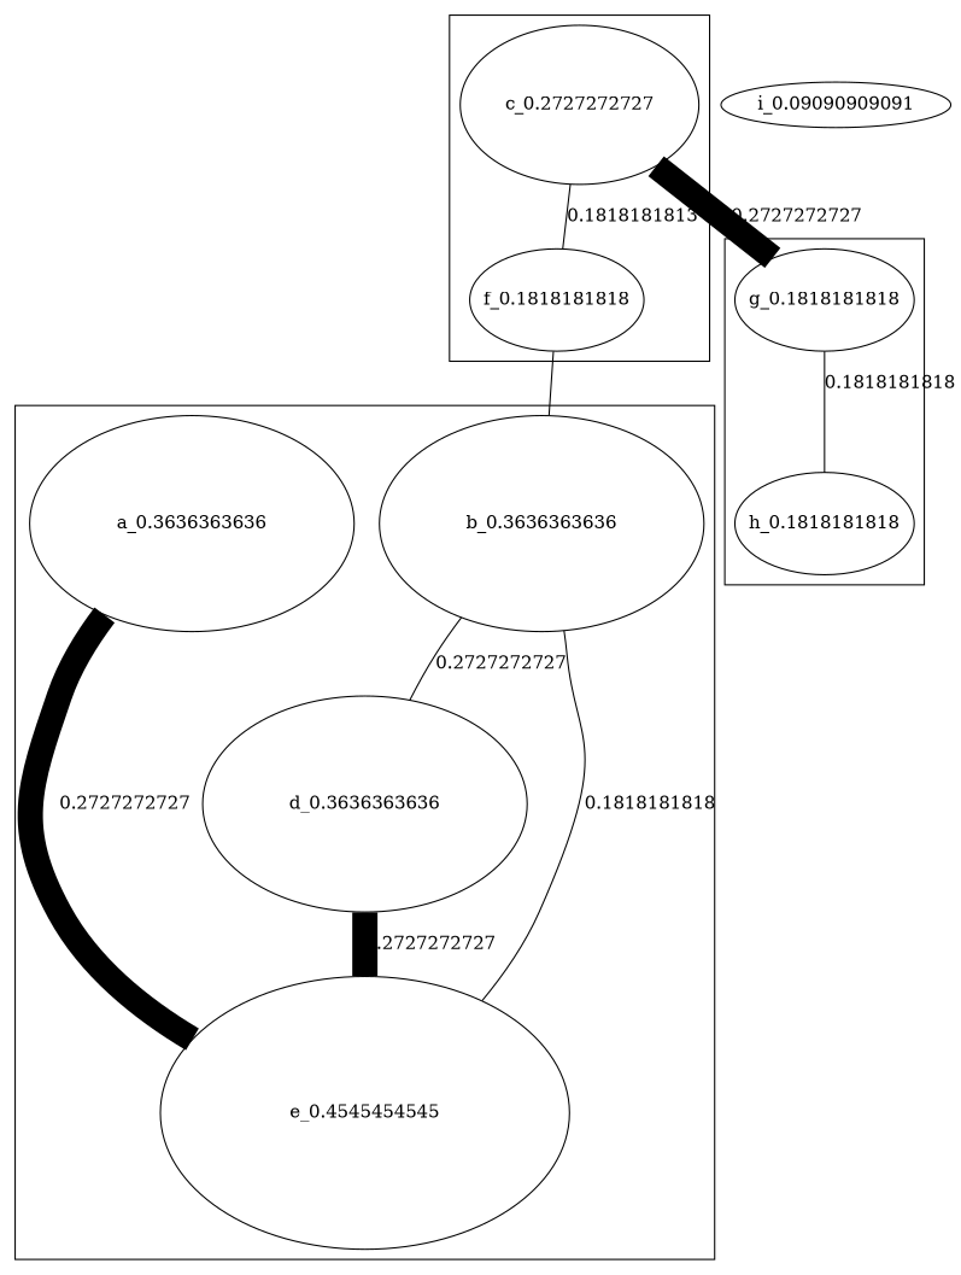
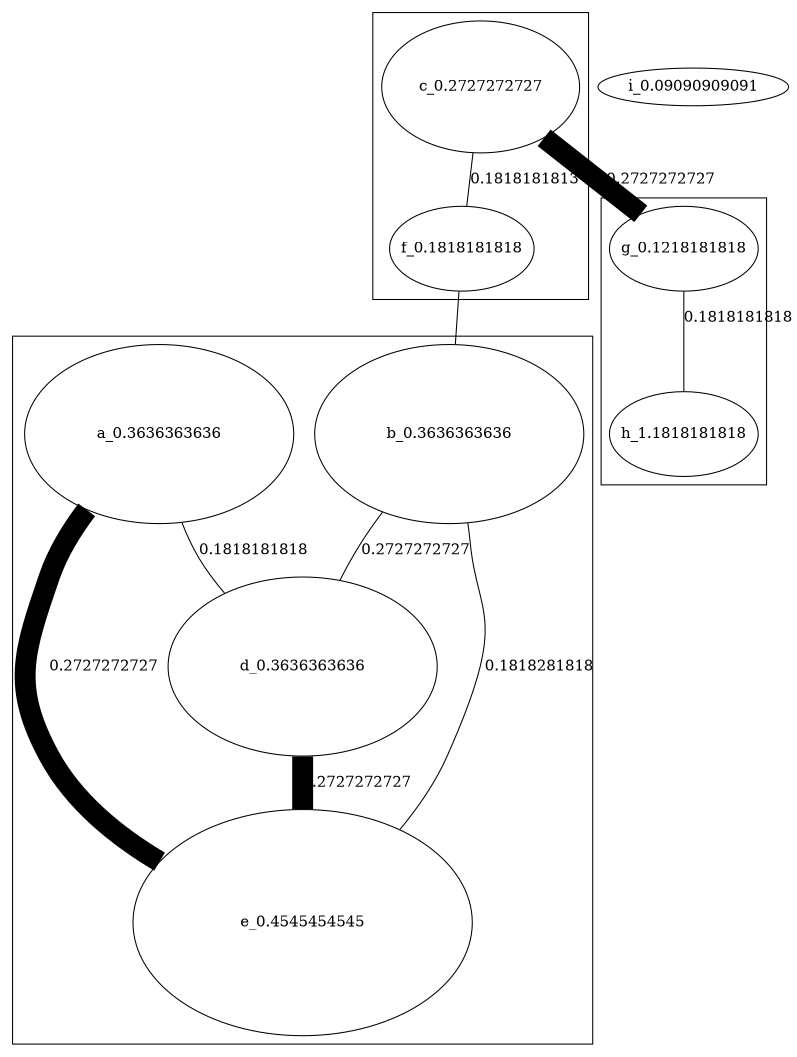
  digraph {
    node [style="setlinewidth(1)"]
    edge [dir=none style="setlinewidth(1)"]
    n1 [height=2.375 label="b_0.3636363636" width=3.5625]
    n2 [height=2.375 label="d_0.3636363636" width=3.5625]
    n3 [height=3.0 label="e_0.4545454545" width=4.5]
    n4 [height=2.375 label="a_0.3636363636" width=3.5625]
    n5 [height=1.125 label="f_0.1818181818" width=1.6875]
    n6 [height=1.75 label="c_0.2727272727" width=2.625]
-   n7 [height=1.125 label="h_0.1818181818" width=1.6875]
-   n8 [height=1.125 label="g_0.1818181818" width=1.6875]
+   n7 [height=1.125 label="h_1.1818181818" width=1.6875]
+   n8 [height=1.125 label="g_0.1218181818" width=1.6875]
    n9 [height=0.5 label="i_0.09090909091" width=0.75]
    subgraph cluster_1 {
      n1
      n2
      n3
      n4
    }
    subgraph cluster_2 {
      n5
      n6
    }
    subgraph cluster_3 {
      n7
      n8
    }
    n1 -> n2 [label=0.2727272727]
-   n1 -> n3 [label=0.1818181818]
+   n1 -> n3 [label=0.1818281818]
    n2 -> n3 [label=0.2727272727 style="setlinewidth(20)"]
+   n4 -> n2 [label=0.1818181818]
    n4 -> n3 [label=0.2727272727 style="setlinewidth(20)"]
    n5 -> n1 [style=""]
    n6 -> n5 [label=0.1818181813]
    n6 -> n8 [label=0.2727272727 style="setlinewidth(20)"]
    n8 -> n7 [label=0.1818181818]
  }
